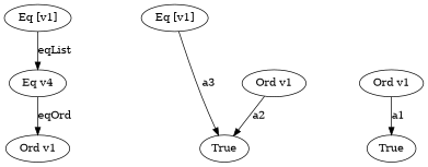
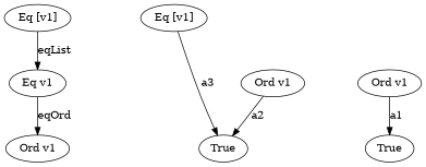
  digraph {
    nodesep=1
    n1 [label="Eq [v1]"]
    n2 [label="Eq [v1]"]
    n3 [label="Ord v1"]
    n4 [label=True]
    n5 [label=True]
-   n6 [label="Eq v4"]
+   n6 [label="Eq v1"]
    n7 [label="Ord v1"]
    n8 [label="Ord v1"]
    subgraph sub_1 {
      rank=same
      n1
      n2
    }
    subgraph sub_2 {
      rank=same
      n3
      n4
      n5
    }
    n1 -> n6 [label=eqList]
    n2 -> n5 [label=a3]
    n6 -> n3 [label=eqOrd]
    n7 -> n4 [label=a1]
    n8 -> n5 [label=a2]
  }
